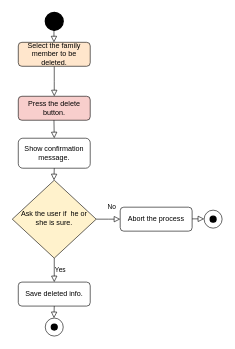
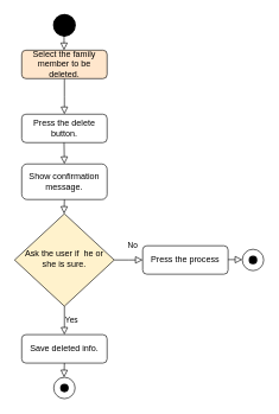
  <mxCell id="0" />
  <mxCell id="1" parent="0" />
  <mxCell id="2" value="" style="rounded=0;html=1;jettySize=auto;orthogonalLoop=1;fontSize=11;endArrow=block;endFill=0;endSize=8;strokeWidth=1;shadow=0;labelBackgroundColor=none;edgeStyle=orthogonalEdgeStyle;" edge="1" parent="1" source="3"><mxGeometry relative="1" as="geometry"><mxPoint x="90" y="160" as="targetPoint" /></mxGeometry></mxCell>
  <mxCell id="3" value="Select the family member to be deleted." style="rounded=1;whiteSpace=wrap;html=1;fontSize=12;glass=0;strokeWidth=1;shadow=0;fillColor=#ffe6cc;" vertex="1" parent="1"><mxGeometry x="30" y="70" width="120" height="40" as="geometry" /></mxCell>
  <mxCell id="4" value="No" style="rounded=0;html=1;jettySize=auto;orthogonalLoop=1;fontSize=11;endArrow=block;endFill=0;endSize=8;strokeWidth=1;shadow=0;labelBackgroundColor=none;edgeStyle=orthogonalEdgeStyle;exitX=1;exitY=0.5;exitDx=0;exitDy=0;" edge="1" parent="1" source="6"><mxGeometry x="0.333" y="20" relative="1" as="geometry"><mxPoint as="offset" /><mxPoint x="200" y="365" as="targetPoint" /></mxGeometry></mxCell>
  <mxCell id="5" value="Yes" style="edgeStyle=orthogonalEdgeStyle;rounded=0;html=1;jettySize=auto;orthogonalLoop=1;fontSize=11;endArrow=block;endFill=0;endSize=8;strokeWidth=1;shadow=0;labelBackgroundColor=none;" edge="1" parent="1" source="6"><mxGeometry y="10" relative="1" as="geometry"><mxPoint as="offset" /><mxPoint x="90" y="470" as="targetPoint" /><Array as="points"><mxPoint x="90" y="460" /><mxPoint x="90" y="460" /></Array></mxGeometry></mxCell>
  <mxCell id="6" value="Ask the user if&amp;nbsp; he or she is sure." style="rhombus;whiteSpace=wrap;html=1;shadow=0;fontFamily=Helvetica;fontSize=12;align=center;strokeWidth=1;spacing=6;spacingTop=-4;fillColor=#fff2cc;" vertex="1" parent="1"><mxGeometry x="20" y="300" width="140" height="130" as="geometry" /></mxCell>
  <mxCell id="7" value="Show confirmation message." style="rounded=1;whiteSpace=wrap;html=1;fontSize=12;glass=0;strokeWidth=1;shadow=0;" vertex="1" parent="1"><mxGeometry x="30" y="230" width="120" height="50" as="geometry" /></mxCell>
- <mxCell id="8" value="Press the delete button." style="rounded=1;whiteSpace=wrap;html=1;fontSize=12;glass=0;strokeWidth=1;shadow=0;fillColor=#f8cecc;" vertex="1" parent="1"><mxGeometry x="30" y="160" width="120" height="40" as="geometry" /></mxCell>
+ <mxCell id="8" value="Press the delete button." style="rounded=1;whiteSpace=wrap;html=1;fontSize=12;glass=0;strokeWidth=1;shadow=0;" vertex="1" parent="1"><mxGeometry x="30" y="160" width="120" height="40" as="geometry" /></mxCell>
  <mxCell id="9" value="" style="rounded=0;html=1;jettySize=auto;orthogonalLoop=1;fontSize=11;endArrow=block;endFill=0;endSize=8;strokeWidth=1;shadow=0;labelBackgroundColor=none;edgeStyle=orthogonalEdgeStyle;entryX=0.5;entryY=0;entryDx=0;entryDy=0;" edge="1" parent="1" target="7"><mxGeometry relative="1" as="geometry"><mxPoint x="89.5" y="200" as="sourcePoint" /><mxPoint x="89.5" y="225" as="targetPoint" /></mxGeometry></mxCell>
  <mxCell id="10" value="" style="rounded=0;html=1;jettySize=auto;orthogonalLoop=1;fontSize=11;endArrow=block;endFill=0;endSize=8;strokeWidth=1;shadow=0;labelBackgroundColor=none;edgeStyle=orthogonalEdgeStyle;exitX=0.5;exitY=1;exitDx=0;exitDy=0;" edge="1" parent="1" source="7"><mxGeometry relative="1" as="geometry"><mxPoint x="90" y="280" as="sourcePoint" /><mxPoint x="89.5" y="300" as="targetPoint" /></mxGeometry></mxCell>
  <mxCell id="11" style="edgeStyle=orthogonalEdgeStyle;rounded=0;orthogonalLoop=1;jettySize=auto;html=1;entryX=0.5;entryY=1;entryDx=0;entryDy=0;" edge="1" parent="1" target="6"><mxGeometry relative="1" as="geometry"><mxPoint x="90" y="430" as="sourcePoint" /></mxGeometry></mxCell>
  <mxCell id="12" value="" style="strokeWidth=2;html=1;shape=mxgraph.flowchart.start_2;whiteSpace=wrap;fillColor=#000000;" vertex="1" parent="1"><mxGeometry x="75" y="20" width="30" height="30" as="geometry" /></mxCell>
  <mxCell id="13" value="" style="rounded=0;html=1;jettySize=auto;orthogonalLoop=1;fontSize=11;endArrow=block;endFill=0;endSize=8;strokeWidth=1;shadow=0;labelBackgroundColor=none;edgeStyle=orthogonalEdgeStyle;" edge="1" parent="1"><mxGeometry relative="1" as="geometry"><mxPoint x="89.5" y="40" as="sourcePoint" /><mxPoint x="89.5" y="70" as="targetPoint" /><Array as="points"><mxPoint x="89.5" y="60" /><mxPoint x="89.5" y="60" /></Array></mxGeometry></mxCell>
  <mxCell id="14" value="" style="group" vertex="1" connectable="0" parent="1"><mxGeometry x="75" y="530" width="30" height="30" as="geometry" /></mxCell>
  <mxCell id="15" value="" style="verticalLabelPosition=bottom;verticalAlign=top;html=1;shape=mxgraph.flowchart.on-page_reference;fillColor=#FFFFFF;" vertex="1" parent="14"><mxGeometry width="30" height="30" as="geometry" /></mxCell>
  <mxCell id="16" value="" style="group" vertex="1" connectable="0" parent="14"><mxGeometry x="10" y="10" width="10" height="10" as="geometry" /></mxCell>
  <mxCell id="17" value="" style="strokeWidth=2;html=1;shape=mxgraph.flowchart.start_2;whiteSpace=wrap;fillColor=#000000;" vertex="1" parent="16"><mxGeometry width="10" height="10" as="geometry" /></mxCell>
  <mxCell id="18" style="edgeStyle=orthogonalEdgeStyle;rounded=0;orthogonalLoop=1;jettySize=auto;html=1;exitX=0.5;exitY=1;exitDx=0;exitDy=0;exitPerimeter=0;entryX=0.5;entryY=0;entryDx=0;entryDy=0;entryPerimeter=0;" edge="1" parent="16" source="17" target="17"><mxGeometry relative="1" as="geometry" /></mxCell>
  <mxCell id="19" value="Save deleted info." style="rounded=1;whiteSpace=wrap;html=1;fontSize=12;glass=0;strokeWidth=1;shadow=0;" vertex="1" parent="1"><mxGeometry x="30" y="470" width="120" height="40" as="geometry" /></mxCell>
  <mxCell id="20" value="" style="rounded=0;html=1;jettySize=auto;orthogonalLoop=1;fontSize=11;endArrow=block;endFill=0;endSize=8;strokeWidth=1;shadow=0;labelBackgroundColor=none;edgeStyle=orthogonalEdgeStyle;" edge="1" parent="1"><mxGeometry relative="1" as="geometry"><mxPoint x="90" y="510" as="sourcePoint" /><mxPoint x="89.5" y="530" as="targetPoint" /></mxGeometry></mxCell>
- <mxCell id="21" value="Abort the process" style="rounded=1;whiteSpace=wrap;html=1;fontSize=12;glass=0;strokeWidth=1;shadow=0;" vertex="1" parent="1"><mxGeometry x="200" y="345" width="120" height="40" as="geometry" /></mxCell>
+ <mxCell id="21" value="Press the process" style="rounded=1;whiteSpace=wrap;html=1;fontSize=12;glass=0;strokeWidth=1;shadow=0;" vertex="1" parent="1"><mxGeometry x="200" y="345" width="120" height="40" as="geometry" /></mxCell>
  <mxCell id="22" value="" style="verticalLabelPosition=bottom;verticalAlign=top;html=1;shape=mxgraph.flowchart.on-page_reference;fillColor=#FFFFFF;" vertex="1" parent="1"><mxGeometry x="340" y="350" width="30" height="30" as="geometry" /></mxCell>
  <mxCell id="23" value="" style="strokeWidth=2;html=1;shape=mxgraph.flowchart.start_2;whiteSpace=wrap;fillColor=#000000;" vertex="1" parent="1"><mxGeometry x="350" y="360" width="10" height="10" as="geometry" /></mxCell>
  <mxCell id="24" value="" style="rounded=0;html=1;jettySize=auto;orthogonalLoop=1;fontSize=11;endArrow=block;endFill=0;endSize=8;strokeWidth=1;shadow=0;labelBackgroundColor=none;edgeStyle=orthogonalEdgeStyle;" edge="1" parent="1"><mxGeometry relative="1" as="geometry"><mxPoint x="320" y="364.5" as="sourcePoint" /><mxPoint x="340" y="364.5" as="targetPoint" /><Array as="points"><mxPoint x="340" y="364.5" /><mxPoint x="340" y="364.5" /></Array></mxGeometry></mxCell>
